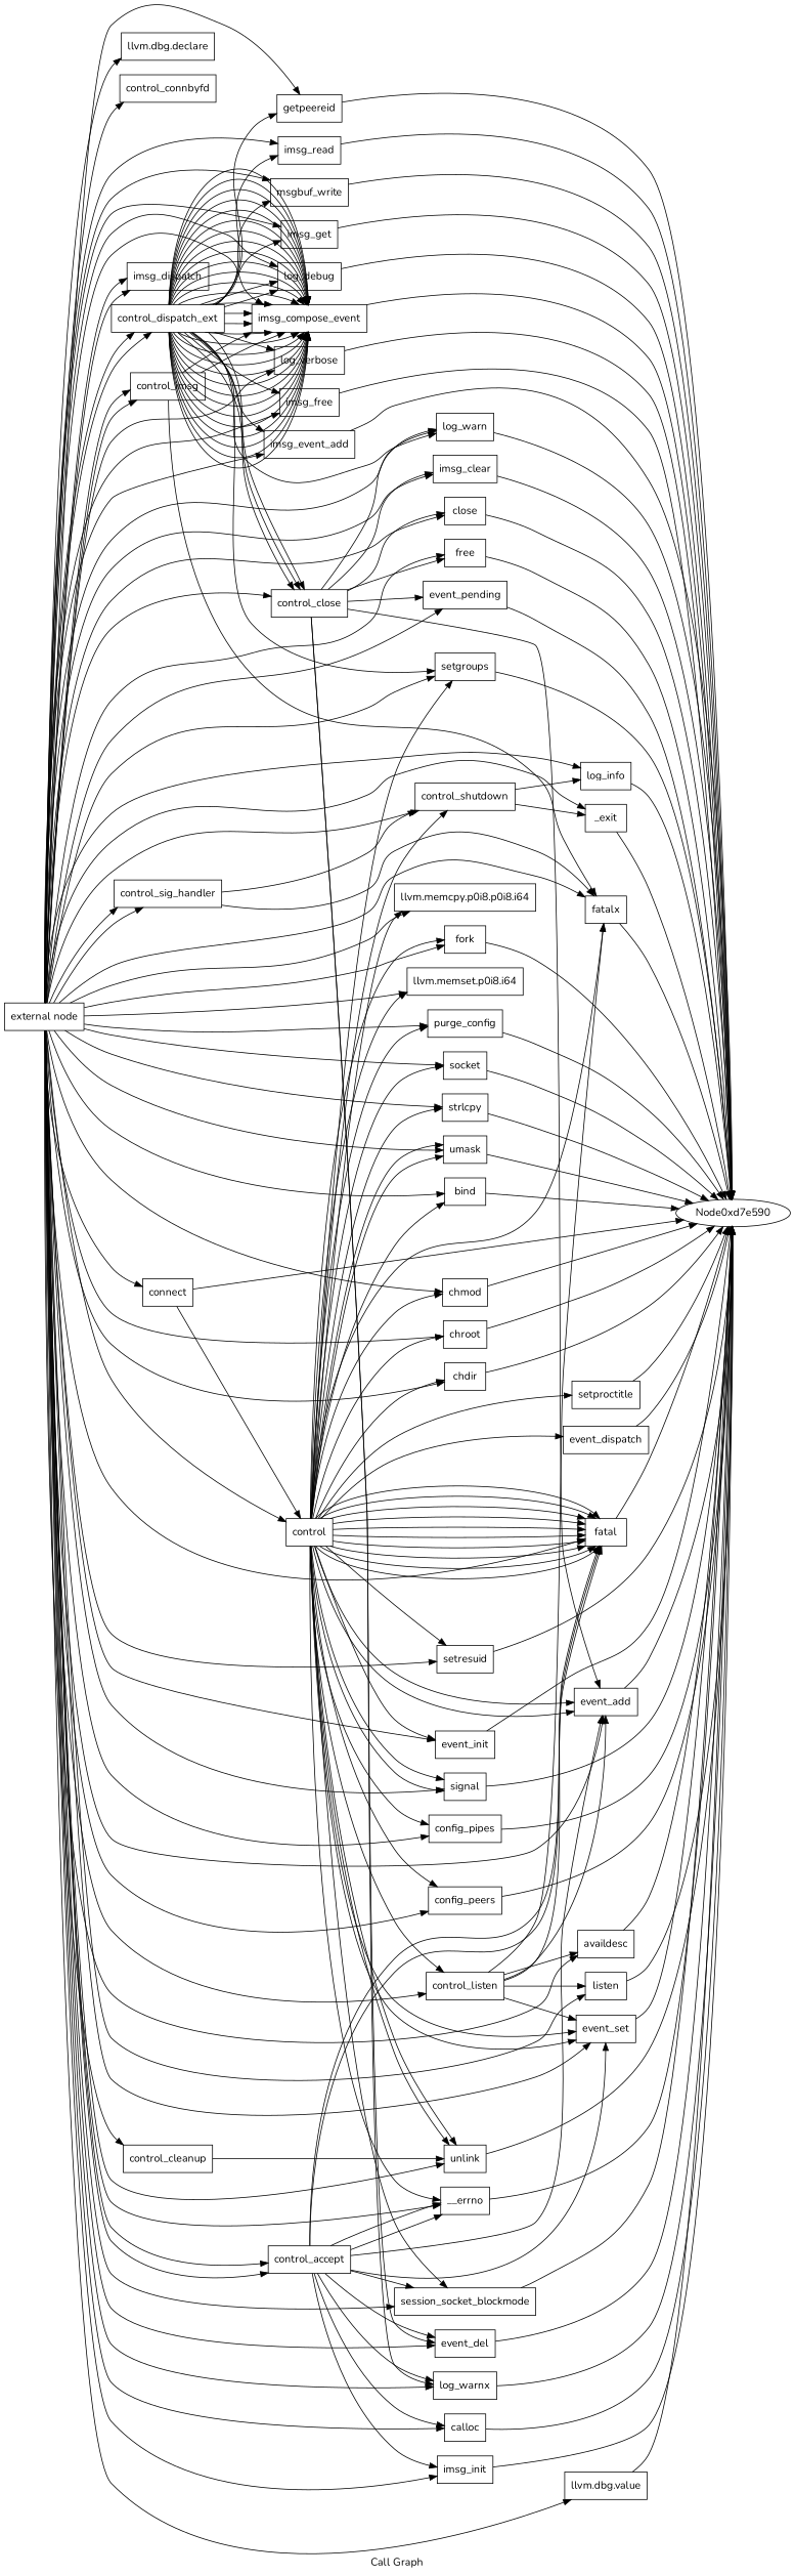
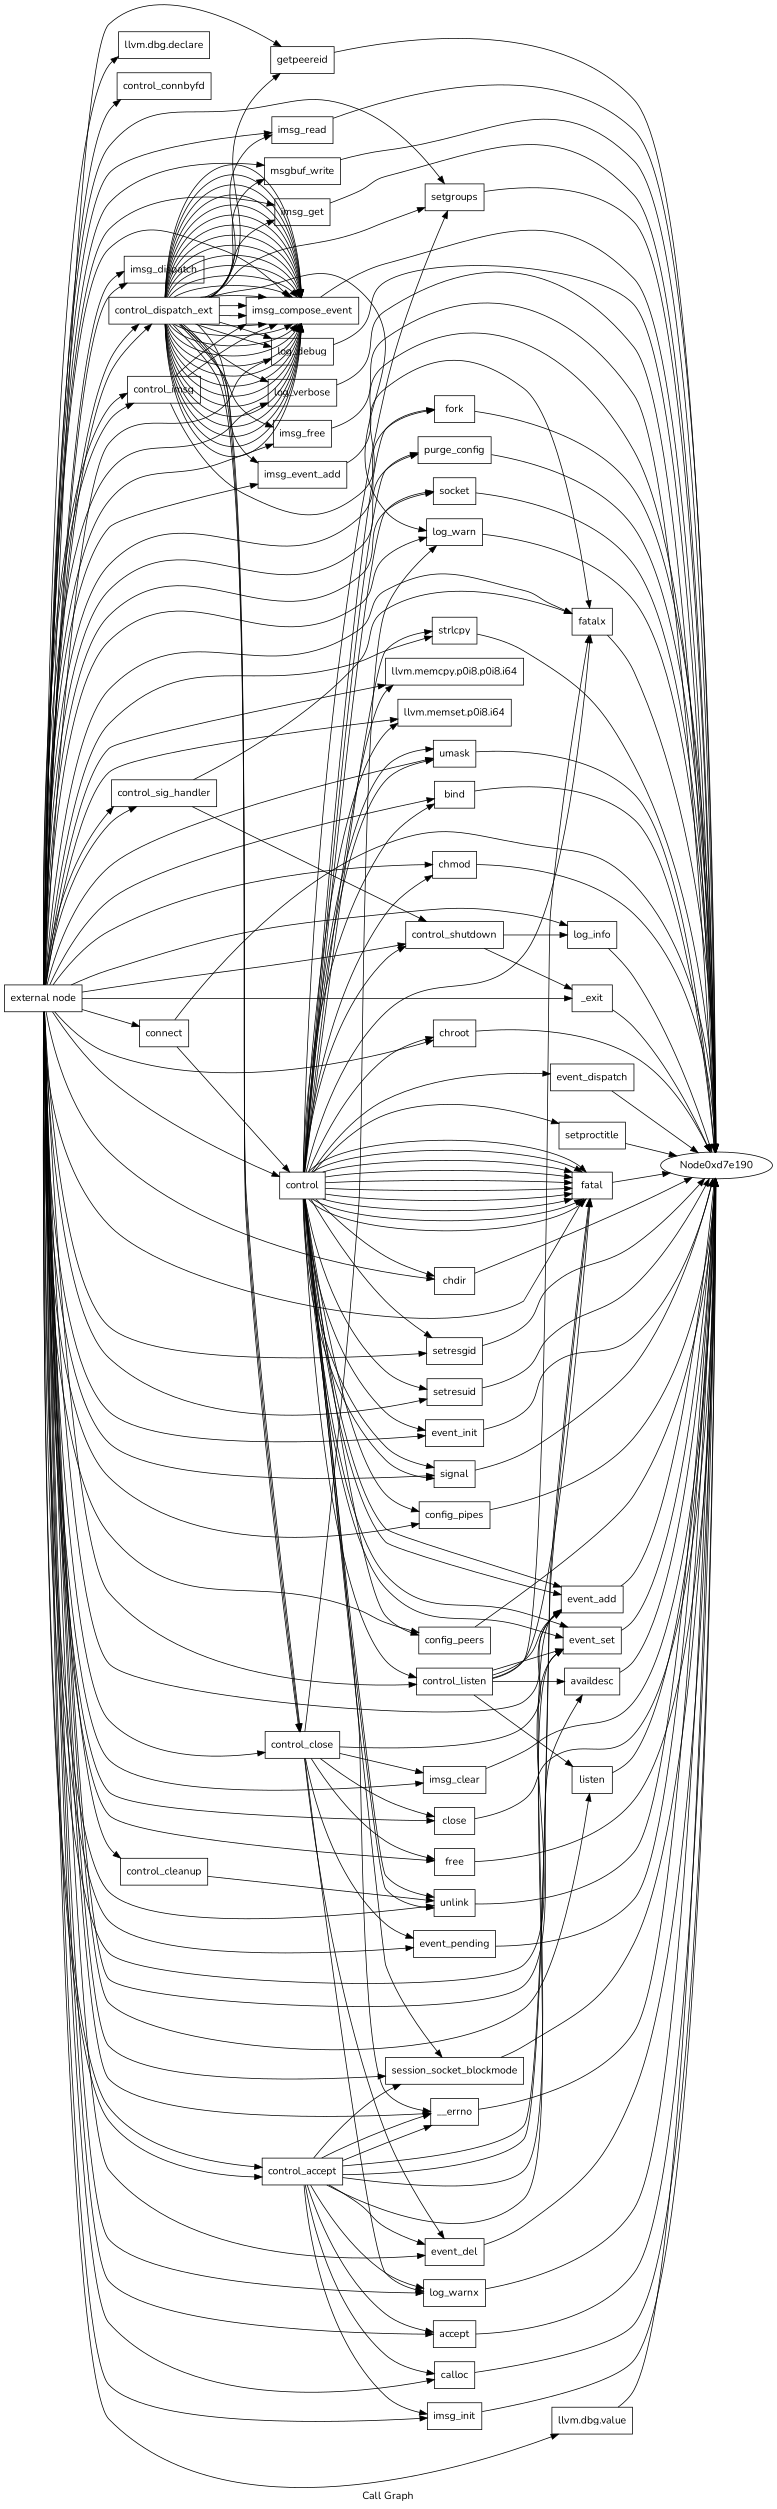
  digraph {
    fontname=Nunito
    label="Call Graph"
    rankdir=LR
    node [fontname=Nunito shape=record]
    edge [fontname=Nunito]
    n1 [label="{external node}"]
    n2 [label="{control_imsg}"]
    n3 [label="{llvm.dbg.declare}"]
    n4 [label="{control_connbyfd}"]
    n5 [label="{imsg_compose_event}"]
    n6 [label="{fatalx}"]
    n7 [label="{control_sig_handler}"]
    n8 [label="{control_shutdown}"]
    n9 [label="{control}"]
    n10 [label="{imsg_dispatch}"]
    n11 [label="{llvm.memcpy.p0i8.p0i8.i64}"]
    n12 [label="{fork}"]
    n13 [label="{fatal}"]
    n14 [label="{purge_config}"]
    n15 [label="{socket}"]
    n16 [label="{llvm.memset.p0i8.i64}"]
    n17 [label="{strlcpy}"]
    n18 [label="{connect}"]
    n19 [label="{unlink}"]
    n20 [label="{__errno}"]
    n21 [label="{umask}"]
    n22 [label="{bind}"]
    n23 [label="{chmod}"]
    n24 [label="{session_socket_blockmode}"]
    n25 [label="{chroot}"]
    n26 [label="{chdir}"]
    n27 [label="{setgroups}"]
+   n28 [label="{setresgid}"]
    n29 [label="{setresuid}"]
    n30 [label="{event_init}"]
    n31 [label="{event_set}"]
    n32 [label="{event_add}"]
    n33 [label="{signal}"]
    n34 [label="{config_pipes}"]
    n35 [label="{config_peers}"]
    n36 [label="{control_listen}"]
    n37 [label="{log_info}"]
    n38 [label="{_exit}"]
    n39 [label="{availdesc}"]
    n40 [label="{listen}"]
    n41 [label="{control_accept}"]
    n42 [label="{control_cleanup}"]
+   n43 [label="{accept}"]
    n44 [label="{calloc}"]
    n45 [label="{imsg_init}"]
    n46 [label="{control_dispatch_ext}"]
    n47 [label="{log_warnx}"]
    n48 [label="{event_del}"]
    n49 [label="{control_close}"]
    n50 [label="{log_warn}"]
    n51 [label="{imsg_clear}"]
    n52 [label="{close}"]
    n53 [label="{free}"]
    n54 [label="{event_pending}"]
    n55 [label="{getpeereid}"]
    n56 [label="{imsg_read}"]
    n57 [label="{msgbuf_write}"]
    n58 [label="{imsg_get}"]
    n59 [label="{log_debug}"]
    n60 [label="{log_verbose}"]
    n61 [label="{imsg_free}"]
    n62 [label="{imsg_event_add}"]
    n63 [label="{llvm.dbg.value}"]
-   Node0xd7e190 [label=Node0xd7e590 shape=""]
+   Node0xd7e190 [shape=""]
    n65 [label="{setproctitle}"]
    n66 [label="{event_dispatch}"]
    n1 -> n2
    n1 -> n2
    n1 -> n3
    n1 -> n4
    n1 -> n5
    n1 -> n6
    n1 -> n7
    n1 -> n7
    n1 -> n8
    n1 -> n9
    n1 -> n10
    n1 -> n10
    n1 -> n11
    n1 -> n12
    n1 -> n13
    n1 -> n14
    n1 -> n15
    n1 -> n16
    n1 -> n17
    n1 -> n18
    n1 -> n19
    n1 -> n20
    n1 -> n21
    n1 -> n22
    n1 -> n23
    n1 -> n24
    n1 -> n25
    n1 -> n26
    n1 -> n27
+   n1 -> n28
    n1 -> n29
    n1 -> n30
    n1 -> n31
    n1 -> n32
    n1 -> n33
    n1 -> n34
    n1 -> n35
    n1 -> n36
    n1 -> n37
    n1 -> n38
    n1 -> n39
    n1 -> n40
    n1 -> n41
    n1 -> n41
    n1 -> n42
+   n1 -> n43
    n1 -> n44
    n1 -> n45
    n1 -> n46
    n1 -> n46
    n1 -> n47
    n1 -> n48
    n1 -> n49
    n1 -> n50
    n1 -> n51
    n1 -> n52
    n1 -> n53
    n1 -> n54
    n1 -> n55
    n1 -> n56
    n1 -> n57
    n1 -> n58
    n1 -> n59
    n1 -> n60
    n1 -> n61
    n1 -> n62
    n1 -> n63
    n2 -> n5
    n2 -> n5
    n2 -> n6
    n5 -> Node0xd7e190
    n6 -> Node0xd7e190
    n7 -> n6
    n7 -> n8
    n8 -> n37
    n8 -> n38
    n9 -> n6
    n9 -> n8
    n9 -> n11
    n9 -> n12
    n9 -> n13
    n9 -> n13
    n9 -> n13
    n9 -> n13
    n9 -> n13
    n9 -> n13
    n9 -> n13
    n9 -> n13
    n9 -> n13
    n9 -> n13
    n9 -> n14
    n9 -> n15
    n9 -> n16
    n9 -> n17
    n9 -> n19
    n9 -> n19
    n9 -> n20
    n9 -> n21
    n9 -> n21
    n9 -> n22
    n9 -> n23
    n9 -> n24
    n9 -> n25
    n9 -> n26
    n9 -> n27
+   n9 -> n28
    n9 -> n29
    n9 -> n30
    n9 -> n31
    n9 -> n31
    n9 -> n32
    n9 -> n32
    n9 -> n33
    n9 -> n33
    n9 -> n34
    n9 -> n35
    n9 -> n36
    n9 -> n65
    n9 -> n66
    n12 -> Node0xd7e190
    n13 -> Node0xd7e190
    n14 -> Node0xd7e190
    n15 -> Node0xd7e190
    n17 -> Node0xd7e190
    n18 -> n9
    n18 -> Node0xd7e190
    n19 -> Node0xd7e190
    n20 -> Node0xd7e190
    n21 -> Node0xd7e190
    n22 -> Node0xd7e190
    n23 -> Node0xd7e190
    n24 -> Node0xd7e190
    n25 -> Node0xd7e190
    n26 -> Node0xd7e190
    n27 -> Node0xd7e190
+   n28 -> Node0xd7e190
    n29 -> Node0xd7e190
    n30 -> Node0xd7e190
    n31 -> Node0xd7e190
    n32 -> Node0xd7e190
    n33 -> Node0xd7e190
    n34 -> Node0xd7e190
    n35 -> Node0xd7e190
    n36 -> n6
    n36 -> n13
    n36 -> n31
    n36 -> n32
    n36 -> n39
    n36 -> n40
    n37 -> Node0xd7e190
    n38 -> Node0xd7e190
    n39 -> Node0xd7e190
    n40 -> Node0xd7e190
    n41 -> n13
    n41 -> n13
    n41 -> n20
    n41 -> n20
    n41 -> n24
    n41 -> n31
    n41 -> n32
+   n41 -> n43
    n41 -> n44
    n41 -> n45
    n41 -> n47
    n41 -> n48
    n42 -> n19
+   n43 -> Node0xd7e190
    n44 -> Node0xd7e190
    n45 -> Node0xd7e190
    n46 -> n5
    n46 -> n5
    n46 -> n5
    n46 -> n5
    n46 -> n5
    n46 -> n5
    n46 -> n5
    n46 -> n5
    n46 -> n5
    n46 -> n5
    n46 -> n5
    n46 -> n5
    n46 -> n5
    n46 -> n5
    n46 -> n5
    n46 -> n5
    n46 -> n5
    n46 -> n5
    n46 -> n5
    n46 -> n5
    n46 -> n5
    n46 -> n5
    n46 -> n5
    n46 -> n5
    n46 -> n5
    n46 -> n5
    n46 -> n5
    n46 -> n5
    n46 -> n5
    n46 -> n5
    n46 -> n27
    n46 -> n49
    n46 -> n49
    n46 -> n49
    n46 -> n50
    n46 -> n55
    n46 -> n56
    n46 -> n57
    n46 -> n58
    n46 -> n59
    n46 -> n59
    n46 -> n60
    n46 -> n61
    n46 -> n62
    n47 -> Node0xd7e190
    n48 -> Node0xd7e190
    n49 -> n32
    n49 -> n47
    n49 -> n48
    n49 -> n50
    n49 -> n51
    n49 -> n52
    n49 -> n53
    n49 -> n54
    n50 -> Node0xd7e190
    n51 -> Node0xd7e190
    n52 -> Node0xd7e190
    n53 -> Node0xd7e190
    n54 -> Node0xd7e190
    n55 -> Node0xd7e190
    n56 -> Node0xd7e190
    n57 -> Node0xd7e190
    n58 -> Node0xd7e190
    n59 -> Node0xd7e190
    n60 -> Node0xd7e190
    n61 -> Node0xd7e190
    n62 -> Node0xd7e190
    n63 -> Node0xd7e190
    n65 -> Node0xd7e190
    n66 -> Node0xd7e190
  }
